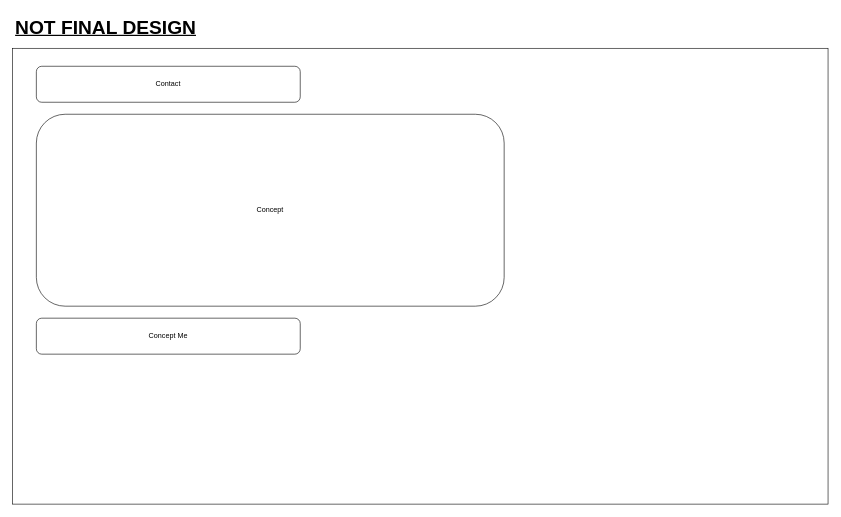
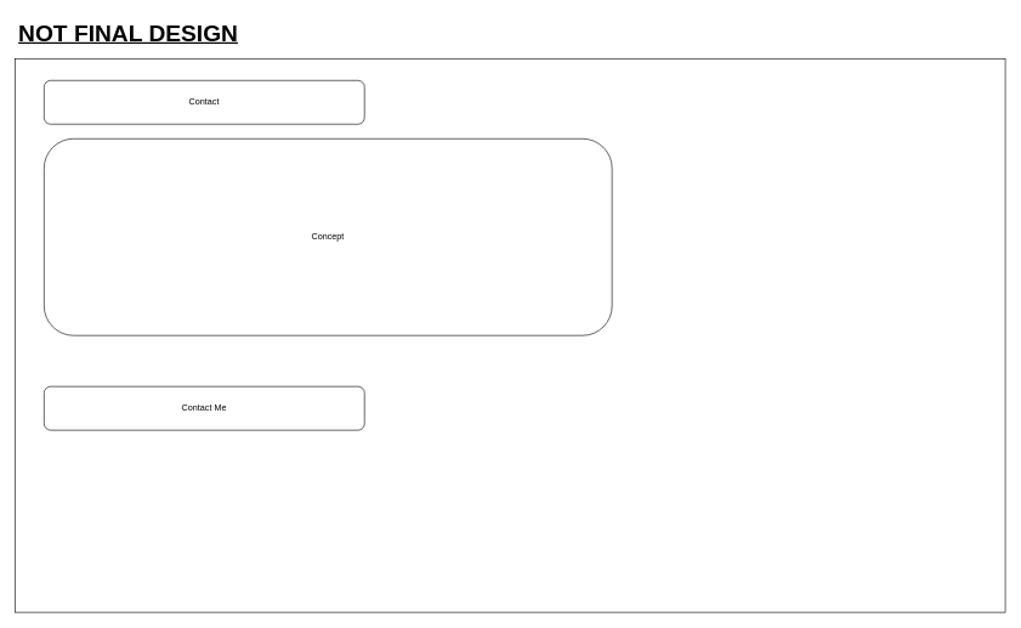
  <mxCell id="0" />
  <mxCell id="1" parent="0" />
  <mxCell id="2" value="" style="rounded=0;whiteSpace=wrap;html=1;" parent="1" vertex="1"><mxGeometry x="20" y="80" width="1360" height="760" as="geometry" /></mxCell>
  <mxCell id="3" value="&lt;h1&gt;&lt;u&gt;&lt;font style=&quot;font-size: 32px;&quot;&gt;NOT FINAL DESIGN&lt;/font&gt;&lt;/u&gt;&lt;/h1&gt;" style="text;html=1;strokeColor=none;fillColor=none;spacing=5;spacingTop=-20;whiteSpace=wrap;overflow=hidden;rounded=0;" parent="1" vertex="1"><mxGeometry x="20" y="20" width="360" height="40" as="geometry" /></mxCell>
  <mxCell id="4" value="Contact" style="rounded=1;whiteSpace=wrap;html=1;" vertex="1" parent="1"><mxGeometry x="60" y="110" width="440" height="60" as="geometry" /></mxCell>
- <mxCell id="5" value="Concept" style="rounded=1;whiteSpace=wrap;html=1;" vertex="1" parent="1"><mxGeometry x="60" y="190" width="780" height="320" as="geometry" /></mxCell>
- <mxCell id="6" value="Concept Me" style="rounded=1;whiteSpace=wrap;html=1;" vertex="1" parent="1"><mxGeometry x="60" y="530" width="440" height="60" as="geometry" /></mxCell>
+ <mxCell id="5" value="Concept" style="rounded=1;whiteSpace=wrap;html=1;" vertex="1" parent="1"><mxGeometry x="60" y="190" width="780" height="270" as="geometry" /></mxCell>
+ <mxCell id="6" value="Contact Me" style="rounded=1;whiteSpace=wrap;html=1;" vertex="1" parent="1"><mxGeometry x="60" y="530" width="440" height="60" as="geometry" /></mxCell>
